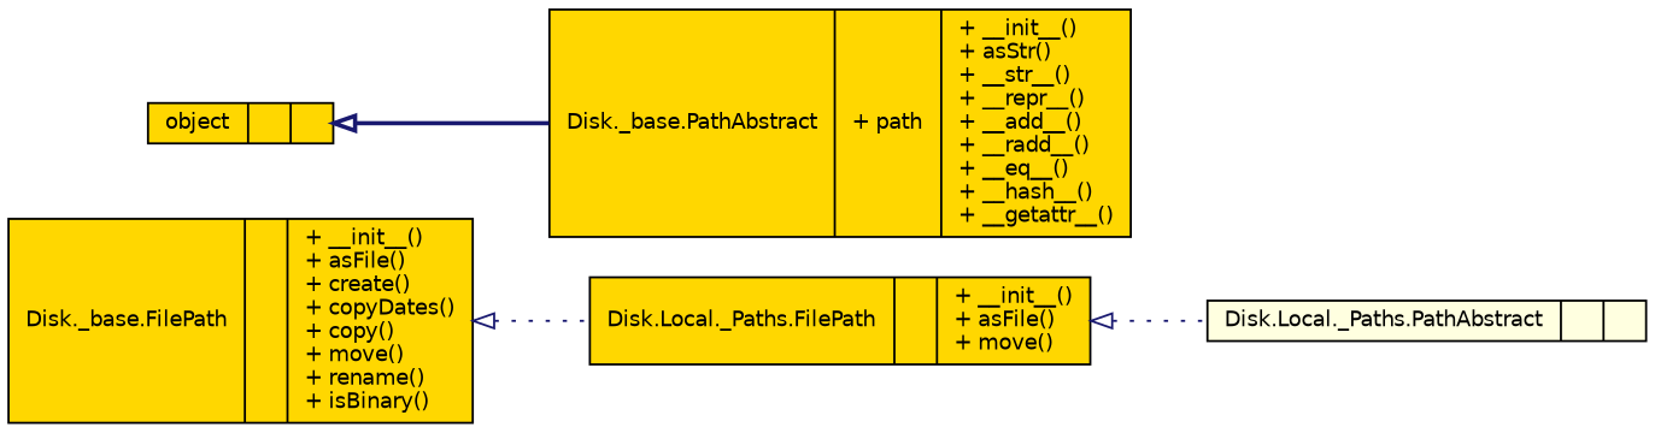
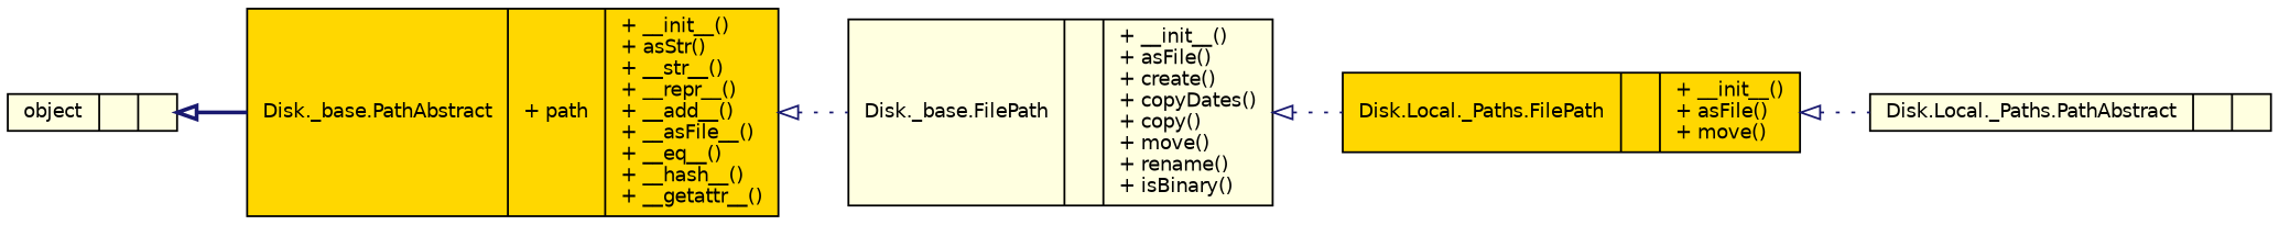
  digraph {
    rankdir=LR
    node [color=black fillcolor=lightyellow fontname=Helvetica fontsize=10 shape=record style=filled]
    edge [arrowtail=onormal color=midnightblue dir=back fontname=Helvetica fontsize=10 labelfontname=Helvetica labelfontsize=10 style=dotted]
    n1 [fillcolor=gold fontcolor=black height=0.2 label="{Disk.Local._Paths.FilePath\n||+ __init__()\l+ asFile()\l+ move()\l}" width=0.4]
    n2 [height=0.2 label="{Disk.Local._Paths.PathAbstract\n||}" width=0.4]
-   n3 [fillcolor=gold height=0.2 label="{Disk._base.FilePath\n||+ __init__()\l+ asFile()\l+ create()\l+ copyDates()\l+ copy()\l+ move()\l+ rename()\l+ isBinary()\l}" width=0.4]
-   n4 [fillcolor=gold height=0.2 label="{Disk._base.PathAbstract\n|+ path\l|+ __init__()\l+ asStr()\l+ __str__()\l+ __repr__()\l+ __add__()\l+ __radd__()\l+ __eq__()\l+ __hash__()\l+ __getattr__()\l}" width=0.4]
-   n5 [fillcolor=gold height=0.2 label="{object\n||}" width=0.4]
+   n3 [height=0.2 label="{Disk._base.FilePath\n||+ __init__()\l+ asFile()\l+ create()\l+ copyDates()\l+ copy()\l+ move()\l+ rename()\l+ isBinary()\l}" width=0.4]
+   n4 [fillcolor=gold height=0.2 label="{Disk._base.PathAbstract\n|+ path\l|+ __init__()\l+ asStr()\l+ __str__()\l+ __repr__()\l+ __add__()\l+ __asFile__()\l+ __eq__()\l+ __hash__()\l+ __getattr__()\l}" width=0.4]
+   n5 [height=0.2 label="{object\n||}" width=0.4]
    n1 -> n2
    n3 -> n1
+   n4 -> n3
    n5 -> n4 [style=bold]
  }
